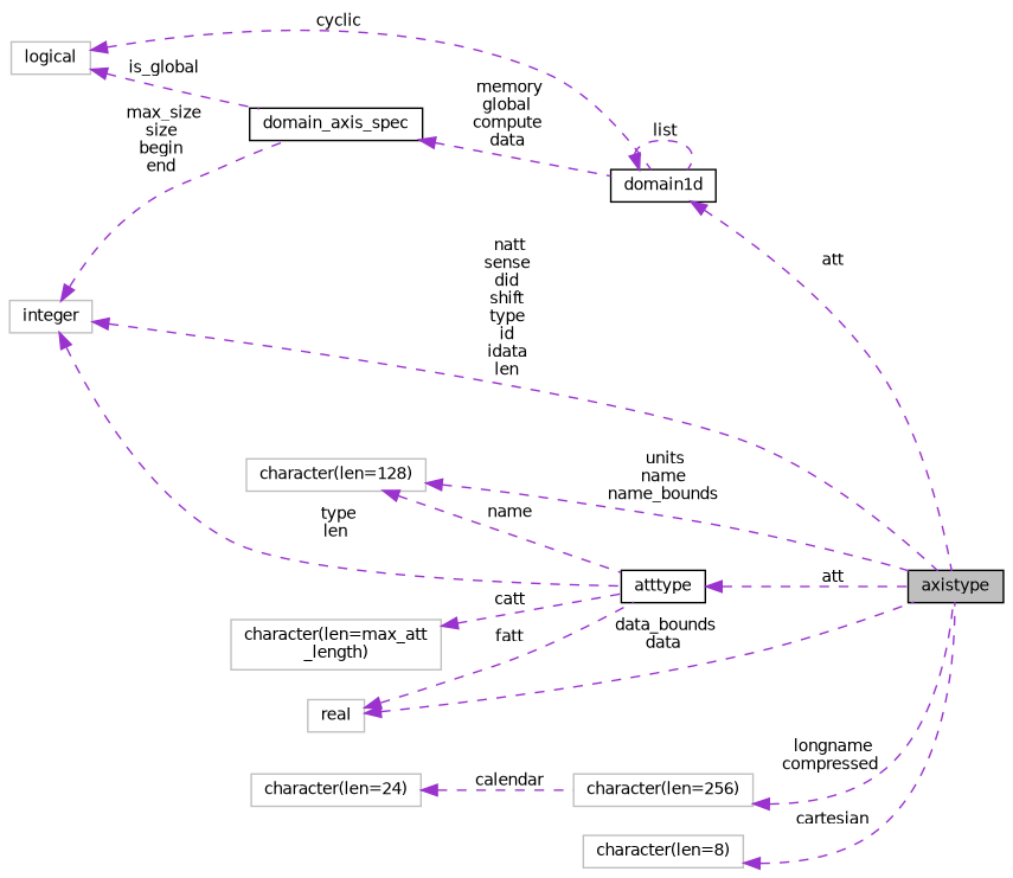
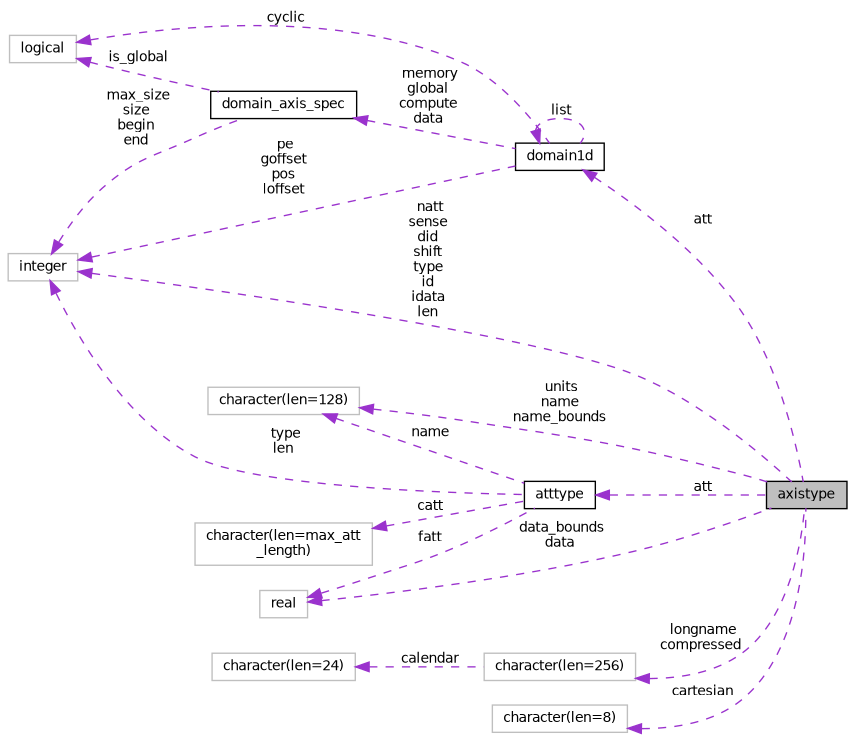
  digraph {
    rankdir=LR
    node [color=grey75 fillcolor=white fontname=Helvetica fontsize=10 shape=record style=filled]
    edge [color=darkorchid3 dir=back fontname=Helvetica fontsize=10 labelfontname=Helvetica labelfontsize=10 style=dashed]
    n1 [color=black fillcolor=grey75 fontcolor=black height=0.2 label=axistype width=0.4]
    n2 [color=black height=0.2 label=domain1d width=0.4]
    n3 [height=0.2 label=logical width=0.4]
    n4 [color=black height=0.2 label=domain_axis_spec width=0.4]
    n5 [height=0.2 label=integer width=0.4]
    n6 [color=black height=0.2 label=atttype width=0.4]
    n7 [height=0.2 label="character(len=256)" width=0.4]
    n8 [height=0.2 label="character(len=128)" width=0.4]
    n9 [height=0.2 label=real width=0.4]
    n10 [height=0.2 label="character(len=max_att\l_length)" width=0.4]
    n11 [height=0.2 label="character(len=8)" width=0.4]
    n12 [height=0.2 label="character(len=24)" width=0.4]
    n2 -> n1 [label=" att"]
    n2 -> n2 [label=" list"]
    n3 -> n2 [label=" cyclic"]
    n3 -> n4 [label=" is_global"]
    n4 -> n2 [label=" memory\nglobal\ncompute\ndata"]
    n5 -> n1 [label=" natt\nsense\ndid\nshift\ntype\nid\nidata\nlen"]
+   n5 -> n2 [label=" pe\ngoffset\npos\nloffset"]
    n5 -> n4 [label=" max_size\nsize\nbegin\nend"]
    n5 -> n6 [label=" type\nlen"]
    n6 -> n1 [label=" att"]
    n7 -> n1 [label=" longname\ncompressed"]
    n8 -> n1 [label=" units\nname\nname_bounds"]
    n8 -> n6 [label=" name"]
    n9 -> n1 [label=" data_bounds\ndata"]
    n9 -> n6 [label=" fatt"]
    n10 -> n6 [label=" catt"]
    n11 -> n1 [label=" cartesian"]
    n12 -> n7 [label=" calendar"]
  }
